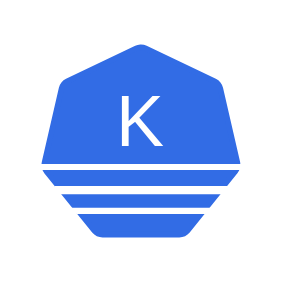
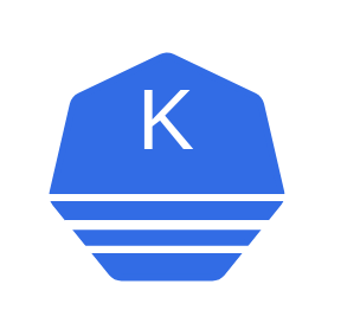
  <mxCell id="0" />
  <mxCell id="1" parent="0" />
  <mxCell id="2" value="" style="verticalLabelPosition=bottom;verticalAlign=top;html=1;shape=mxgraph.basic.polygon;polyCoords=[[0.25,0],[0.75,0],[1,0.25],[1,0.75],[0.75,1],[0.25,1],[0,0.75],[0,0.25]];polyline=0;shape=mxgraph.kubernetes.icon;strokeColor=#326ce5;fillColor=#326ce5;" vertex="1" parent="1"><mxGeometry x="20" y="20" width="100" height="100" as="geometry" /></mxCell>
  <mxCell id="3" value="" style="endArrow=none;html=1;strokeWidth=3;strokeColor=#FFFFFF;" edge="1" parent="1"><mxGeometry width="50" height="50" relative="1" as="geometry"><mxPoint x="20" y="83" as="sourcePoint" /><mxPoint x="130" y="83" as="targetPoint" /><Array as="points"><mxPoint x="68" y="83" /></Array></mxGeometry></mxCell>
- <mxCell id="4" value="&lt;span style=&quot;font-size: 36px&quot;&gt;&lt;font color=&quot;#ffffff&quot;&gt;K&lt;/font&gt;&lt;/span&gt;" style="text;html=1;strokeColor=none;fillColor=none;align=center;verticalAlign=middle;whiteSpace=wrap;rounded=0;" vertex="1" parent="1"><mxGeometry x="50" y="50" width="40" height="20" as="geometry" /></mxCell>
+ <mxCell id="4" value="&lt;span style=&quot;font-size: 36px&quot;&gt;&lt;font color=&quot;#ffffff&quot;&gt;K&lt;/font&gt;&lt;/span&gt;" style="text;html=1;strokeColor=none;fillColor=none;align=center;verticalAlign=middle;whiteSpace=wrap;rounded=0;" vertex="1" parent="1"><mxGeometry x="50" y="40" width="40" height="20" as="geometry" /></mxCell>
  <mxCell id="5" value="" style="shape=link;html=1;strokeWidth=3;width=7.674;strokeColor=#FFFFFF;" edge="1" parent="1"><mxGeometry width="100" relative="1" as="geometry"><mxPoint x="20" y="100" as="sourcePoint" /><mxPoint x="120" y="100" as="targetPoint" /></mxGeometry></mxCell>
  <mxCell id="6" value="" style="endArrow=none;html=1;strokeWidth=3;endFill=1;bendable=0;strokeColor=#FFFFFF;" edge="1" parent="1"><mxGeometry width="50" height="50" relative="1" as="geometry"><mxPoint x="38" y="105" as="sourcePoint" /><mxPoint x="102" y="105" as="targetPoint" /></mxGeometry></mxCell>
  <mxCell id="7" value="" style="endArrow=none;html=1;strokeWidth=3;strokeColor=#FFFFFF;" edge="1" parent="1"><mxGeometry width="50" height="50" relative="1" as="geometry"><mxPoint x="27" y="94" as="sourcePoint" /><mxPoint x="120" y="94" as="targetPoint" /></mxGeometry></mxCell>
